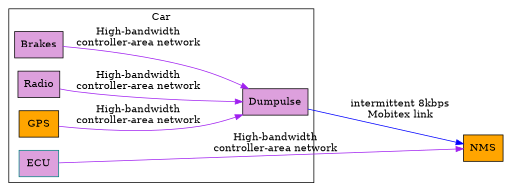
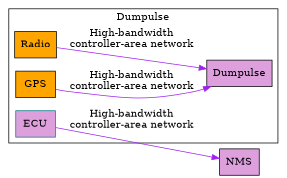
  digraph {
    rankdir=LR
    node [color=black fillcolor=plum shape=box style=filled]
    edge [color=purple]
-   Brakes
    Dumpulse
    ECU [color=teal]
-   Radio
+   Radio [fillcolor=orange]
    GPS [fillcolor=orange]
-   NMS [fillcolor=orange]
+   NMS
    subgraph cluster_1 {
-     label=Car
-     Brakes
+     label=Dumpulse
      Dumpulse
      ECU
      Radio
      GPS
    }
-   Brakes -> Dumpulse [label="High-bandwidth\ncontroller-area network"]
-   Dumpulse -> NMS [color=blue label="intermittent 8kbps\nMobitex link"]
    ECU -> NMS [label="High-bandwidth\ncontroller-area network"]
    Radio -> Dumpulse [label="High-bandwidth\ncontroller-area network"]
    GPS -> Dumpulse [label="High-bandwidth\ncontroller-area network"]
  }
